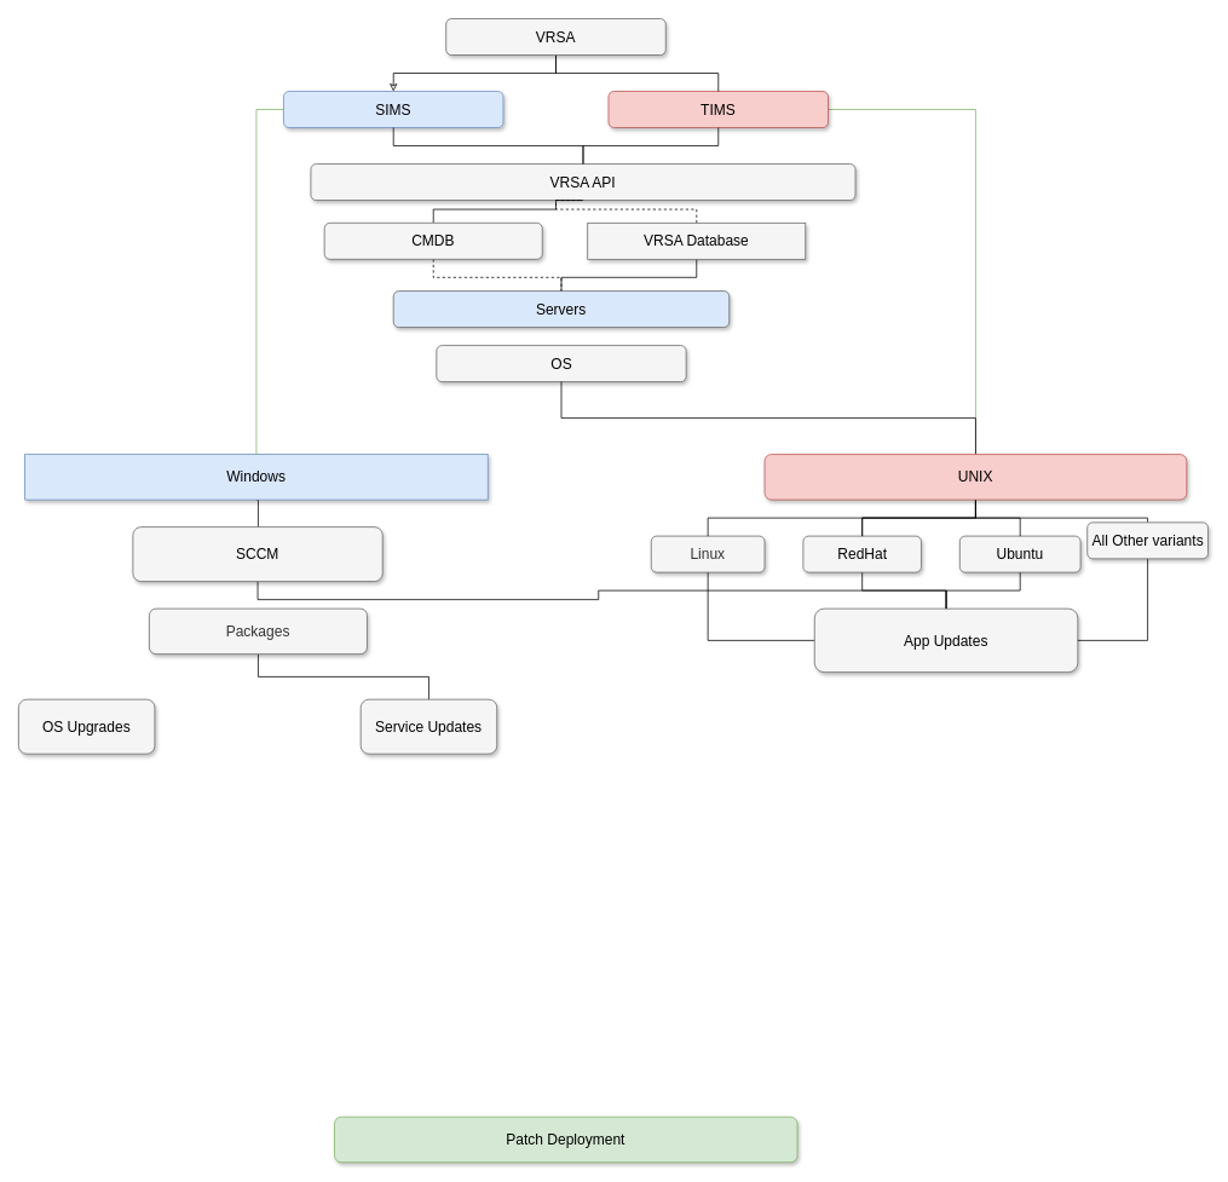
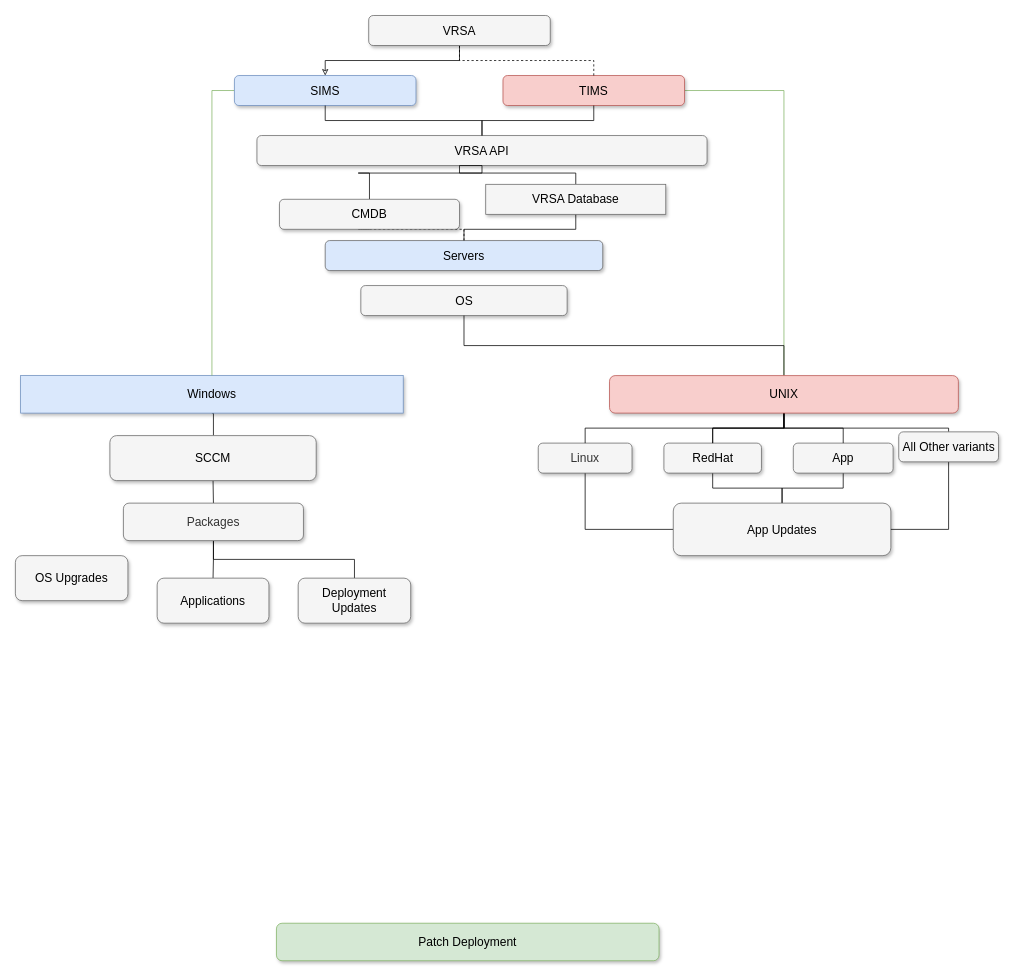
  <mxCell id="0" style=";html=1;" />
  <mxCell id="1" style=";html=1;" parent="0" />
  <mxCell id="2" style="edgeStyle=orthogonalEdgeStyle;rounded=0;orthogonalLoop=1;jettySize=auto;html=1;exitX=1;exitY=0.5;exitDx=0;exitDy=0;endArrow=none;endFill=0;fillColor=#d5e8d4;strokeColor=#82b366;" parent="1" source="3" target="28" edge="1"><mxGeometry relative="1" as="geometry" /></mxCell>
  <mxCell id="3" value="TIMS" style="whiteSpace=wrap;html=1;rounded=1;shadow=1;strokeWidth=1;fontSize=16;align=center;fillColor=#f8cecc;strokeColor=#b85450;" parent="1" vertex="1"><mxGeometry x="670" y="100" width="242" height="40" as="geometry" /></mxCell>
  <mxCell id="4" value="VRSA API" style="whiteSpace=wrap;html=1;rounded=1;shadow=1;strokeWidth=1;fontSize=16;align=center;fillColor=#f5f5f5;strokeColor=#666666;" parent="1" vertex="1"><mxGeometry x="342" y="180" width="600" height="40" as="geometry" /></mxCell>
  <mxCell id="5" style="edgeStyle=orthogonalEdgeStyle;rounded=0;orthogonalLoop=1;jettySize=auto;html=1;exitX=0.5;exitY=0;exitDx=0;exitDy=0;entryX=0.5;entryY=1;entryDx=0;entryDy=0;endArrow=none;endFill=0;" parent="1" source="7" target="4" edge="1"><mxGeometry relative="1" as="geometry"><Array as="points"><mxPoint x="477" y="230" /><mxPoint x="612" y="230" /></Array></mxGeometry></mxCell>
  <mxCell id="6" style="edgeStyle=orthogonalEdgeStyle;rounded=0;orthogonalLoop=1;jettySize=auto;html=1;exitX=0.5;exitY=1;exitDx=0;exitDy=0;entryX=0.5;entryY=0;entryDx=0;entryDy=0;endArrow=none;endFill=0;dashed=1;" parent="1" source="7" target="20" edge="1"><mxGeometry relative="1" as="geometry"><Array as="points"><mxPoint x="477" y="305" /><mxPoint x="618" y="305" /></Array></mxGeometry></mxCell>
- <mxCell id="7" value="CMDB" style="whiteSpace=wrap;html=1;rounded=1;shadow=1;strokeWidth=1;fontSize=16;align=center;fillColor=#f5f5f5;strokeColor=#666666;" parent="1" vertex="1"><mxGeometry x="357" y="245" width="240" height="40" as="geometry" /></mxCell>
+ <mxCell id="7" value="CMDB" style="whiteSpace=wrap;html=1;rounded=1;shadow=1;strokeWidth=1;fontSize=16;align=center;fillColor=#f5f5f5;strokeColor=#666666;" parent="1" vertex="1"><mxGeometry x="372" y="265" width="240" height="40" as="geometry" /></mxCell>
  <mxCell id="8" style="edgeStyle=orthogonalEdgeStyle;rounded=0;orthogonalLoop=1;jettySize=auto;html=1;exitX=0.5;exitY=1;exitDx=0;exitDy=0;entryX=0;entryY=0.5;entryDx=0;entryDy=0;endArrow=none;endFill=0;" parent="1" source="9" target="29" edge="1"><mxGeometry relative="1" as="geometry" /></mxCell>
  <mxCell id="9" value="Linux" style="whiteSpace=wrap;html=1;rounded=1;shadow=1;strokeWidth=1;fontSize=16;align=center;fillColor=#f5f5f5;strokeColor=#666666;fontColor=#333333;" parent="1" vertex="1"><mxGeometry x="717" y="590" width="125" height="40" as="geometry" /></mxCell>
  <mxCell id="10" style="edgeStyle=orthogonalEdgeStyle;rounded=0;orthogonalLoop=1;jettySize=auto;html=1;exitX=0.5;exitY=1;exitDx=0;exitDy=0;entryX=0.5;entryY=0;entryDx=0;entryDy=0;endArrow=none;endFill=0;" parent="1" source="11" target="29" edge="1"><mxGeometry relative="1" as="geometry" /></mxCell>
  <mxCell id="11" value="RedHat" style="whiteSpace=wrap;html=1;rounded=1;shadow=1;strokeWidth=1;fontSize=16;align=center;fillColor=#f5f5f5;strokeColor=#666666;" parent="1" vertex="1"><mxGeometry x="884.5" y="590" width="130" height="40" as="geometry" /></mxCell>
  <mxCell id="12" style="edgeStyle=orthogonalEdgeStyle;rounded=0;orthogonalLoop=1;jettySize=auto;html=1;exitX=0.5;exitY=1;exitDx=0;exitDy=0;endArrow=none;endFill=0;" parent="1" source="13" target="31" edge="1"><mxGeometry relative="1" as="geometry"><Array as="points"><mxPoint x="284" y="550" /></Array></mxGeometry></mxCell>
  <mxCell id="13" value="Windows" style="whiteSpace=wrap;html=1;shadow=1;strokeWidth=1;fontSize=16;align=center;fillColor=#dae8fc;strokeColor=#6c8ebf;rounded=0;" parent="1" vertex="1"><mxGeometry x="27" y="500" width="510" height="50" as="geometry" /></mxCell>
  <mxCell id="14" style="edgeStyle=orthogonalEdgeStyle;rounded=0;orthogonalLoop=1;jettySize=auto;html=1;exitX=0.5;exitY=1;exitDx=0;exitDy=0;entryX=0.5;entryY=0;entryDx=0;entryDy=0;endArrow=none;endFill=0;" parent="1" source="15" target="29" edge="1"><mxGeometry relative="1" as="geometry" /></mxCell>
- <mxCell id="15" value="Ubuntu" style="whiteSpace=wrap;html=1;rounded=1;shadow=1;strokeWidth=1;fontSize=16;align=center;fillColor=#f5f5f5;strokeColor=#666666;" parent="1" vertex="1"><mxGeometry x="1057" y="590" width="133" height="40" as="geometry" /></mxCell>
+ <mxCell id="15" value="App" style="whiteSpace=wrap;html=1;rounded=1;shadow=1;strokeWidth=1;fontSize=16;align=center;fillColor=#f5f5f5;strokeColor=#666666;" parent="1" vertex="1"><mxGeometry x="1057" y="590" width="133" height="40" as="geometry" /></mxCell>
  <mxCell id="16" style="edgeStyle=orthogonalEdgeStyle;rounded=0;orthogonalLoop=1;jettySize=auto;html=1;exitX=0;exitY=0.5;exitDx=0;exitDy=0;entryX=0.5;entryY=0;entryDx=0;entryDy=0;endArrow=none;endFill=0;fillColor=#d5e8d4;strokeColor=#82b366;" parent="1" source="17" target="13" edge="1"><mxGeometry relative="1" as="geometry" /></mxCell>
  <mxCell id="17" value="SIMS" style="whiteSpace=wrap;html=1;rounded=1;shadow=1;strokeWidth=1;fontSize=16;align=center;fillColor=#dae8fc;strokeColor=#6c8ebf;" parent="1" vertex="1"><mxGeometry x="312" y="100" width="242" height="40" as="geometry" /></mxCell>
  <mxCell id="18" style="edgeStyle=orthogonalEdgeStyle;html=1;startSize=6;endFill=0;endSize=6;strokeWidth=1;fontSize=16;rounded=0;endArrow=none;" parent="1" source="17" target="4" edge="1"><mxGeometry relative="1" as="geometry" /></mxCell>
  <mxCell id="19" style="edgeStyle=orthogonalEdgeStyle;html=1;startSize=6;endFill=0;endSize=6;strokeWidth=1;fontSize=16;rounded=0;endArrow=none;" parent="1" source="3" target="4" edge="1"><mxGeometry relative="1" as="geometry" /></mxCell>
  <mxCell id="20" value="Servers" style="whiteSpace=wrap;html=1;rounded=1;shadow=1;strokeWidth=1;fontSize=16;align=center;fillColor=#dae8fc;strokeColor=#666666;" parent="1" vertex="1"><mxGeometry x="433" y="320" width="370" height="40" as="geometry" /></mxCell>
  <mxCell id="21" value="OS" style="whiteSpace=wrap;html=1;rounded=1;shadow=1;strokeWidth=1;fontSize=16;align=center;fillColor=#f5f5f5;strokeColor=#666666;" parent="1" vertex="1"><mxGeometry x="480.5" y="380" width="275" height="40" as="geometry" /></mxCell>
  <mxCell id="22" style="edgeStyle=orthogonalEdgeStyle;rounded=0;orthogonalLoop=1;jettySize=auto;html=1;exitX=0.5;exitY=1;exitDx=0;exitDy=0;entryX=0.5;entryY=0;entryDx=0;entryDy=0;endArrow=none;endFill=0;" parent="1" source="28" target="11" edge="1"><mxGeometry relative="1" as="geometry" /></mxCell>
  <mxCell id="23" style="edgeStyle=orthogonalEdgeStyle;rounded=0;orthogonalLoop=1;jettySize=auto;html=1;exitX=0.5;exitY=1;exitDx=0;exitDy=0;entryX=0.5;entryY=0;entryDx=0;entryDy=0;endArrow=none;endFill=0;" parent="1" source="28" target="9" edge="1"><mxGeometry relative="1" as="geometry" /></mxCell>
  <mxCell id="24" style="edgeStyle=orthogonalEdgeStyle;rounded=0;orthogonalLoop=1;jettySize=auto;html=1;exitX=0.5;exitY=1;exitDx=0;exitDy=0;entryX=0.5;entryY=0;entryDx=0;entryDy=0;endArrow=none;endFill=0;" parent="1" source="28" target="15" edge="1"><mxGeometry relative="1" as="geometry" /></mxCell>
  <mxCell id="25" value="" style="edgeStyle=orthogonalEdgeStyle;rounded=0;orthogonalLoop=1;jettySize=auto;html=1;endArrow=none;endFill=0;" parent="1" source="28" target="11" edge="1"><mxGeometry relative="1" as="geometry" /></mxCell>
  <mxCell id="26" style="edgeStyle=orthogonalEdgeStyle;rounded=0;orthogonalLoop=1;jettySize=auto;html=1;exitX=0.5;exitY=0;exitDx=0;exitDy=0;entryX=0.5;entryY=1;entryDx=0;entryDy=0;endArrow=none;endFill=0;" parent="1" source="28" target="21" edge="1"><mxGeometry relative="1" as="geometry" /></mxCell>
  <mxCell id="27" style="edgeStyle=orthogonalEdgeStyle;rounded=0;orthogonalLoop=1;jettySize=auto;html=1;exitX=0.5;exitY=1;exitDx=0;exitDy=0;entryX=0.5;entryY=0;entryDx=0;entryDy=0;endArrow=none;endFill=0;" parent="1" source="28" target="45" edge="1"><mxGeometry relative="1" as="geometry" /></mxCell>
- <mxCell id="28" value="UNIX" style="whiteSpace=wrap;html=1;rounded=1;shadow=1;strokeWidth=1;fontSize=16;align=center;fillColor=#f8cecc;strokeColor=#b85450;" parent="1" vertex="1"><mxGeometry x="842" y="500" width="465" height="50" as="geometry" /></mxCell>
+ <mxCell id="28" value="UNIX" style="whiteSpace=wrap;html=1;rounded=1;shadow=1;strokeWidth=1;fontSize=16;align=center;fillColor=#f8cecc;strokeColor=#b85450;" parent="1" vertex="1"><mxGeometry x="812" y="500" width="465" height="50" as="geometry" /></mxCell>
  <mxCell id="29" value="App Updates" style="whiteSpace=wrap;html=1;rounded=1;shadow=1;strokeWidth=1;fontSize=16;align=center;fillColor=#f5f5f5;strokeColor=#666666;" parent="1" vertex="1"><mxGeometry x="897" y="670" width="290" height="70" as="geometry" /></mxCell>
- <mxCell id="30" style="edgeStyle=orthogonalEdgeStyle;rounded=0;orthogonalLoop=1;jettySize=auto;html=1;exitX=0.5;exitY=1;exitDx=0;exitDy=0;endArrow=none;endFill=0;" parent="1" source="31" target="29" edge="1"><mxGeometry relative="1" as="geometry" /></mxCell>
+ <mxCell id="30" style="edgeStyle=orthogonalEdgeStyle;rounded=0;orthogonalLoop=1;jettySize=auto;html=1;exitX=0.5;exitY=1;exitDx=0;exitDy=0;entryX=0.5;entryY=0;entryDx=0;entryDy=0;endArrow=none;endFill=0;" parent="1" source="31" target="40" edge="1"><mxGeometry relative="1" as="geometry" /></mxCell>
  <mxCell id="31" value="SCCM" style="whiteSpace=wrap;html=1;rounded=1;shadow=1;strokeWidth=1;fontSize=16;align=center;fillColor=#f5f5f5;strokeColor=#666666;" parent="1" vertex="1"><mxGeometry x="146" y="580" width="275" height="60" as="geometry" /></mxCell>
- <mxCell id="32" style="edgeStyle=orthogonalEdgeStyle;rounded=0;orthogonalLoop=1;jettySize=auto;html=1;exitX=0.5;exitY=0;exitDx=0;exitDy=0;entryX=0.5;entryY=1;entryDx=0;entryDy=0;endArrow=none;endFill=0;dashed=1;" parent="1" source="34" target="4" edge="1"><mxGeometry relative="1" as="geometry"><Array as="points"><mxPoint x="767" y="230" /><mxPoint x="612" y="230" /></Array></mxGeometry></mxCell>
+ <mxCell id="32" style="edgeStyle=orthogonalEdgeStyle;rounded=0;orthogonalLoop=1;jettySize=auto;html=1;exitX=0.5;exitY=0;exitDx=0;exitDy=0;entryX=0.5;entryY=1;entryDx=0;entryDy=0;endArrow=none;endFill=0;" parent="1" source="34" target="4" edge="1"><mxGeometry relative="1" as="geometry"><Array as="points"><mxPoint x="767" y="230" /><mxPoint x="612" y="230" /></Array></mxGeometry></mxCell>
  <mxCell id="33" style="edgeStyle=orthogonalEdgeStyle;rounded=0;orthogonalLoop=1;jettySize=auto;html=1;exitX=0.5;exitY=1;exitDx=0;exitDy=0;entryX=0.5;entryY=0;entryDx=0;entryDy=0;endArrow=none;endFill=0;" parent="1" source="34" target="20" edge="1"><mxGeometry relative="1" as="geometry"><Array as="points"><mxPoint x="767" y="305" /><mxPoint x="618" y="305" /></Array></mxGeometry></mxCell>
  <mxCell id="34" value="VRSA Database" style="whiteSpace=wrap;html=1;shadow=1;strokeWidth=1;fontSize=16;align=center;fillColor=#f5f5f5;strokeColor=#666666;rounded=0;" parent="1" vertex="1"><mxGeometry x="647" y="245" width="240" height="40" as="geometry" /></mxCell>
  <mxCell id="35" style="edgeStyle=orthogonalEdgeStyle;rounded=0;orthogonalLoop=1;jettySize=auto;html=1;exitX=0.5;exitY=1;exitDx=0;exitDy=0;entryX=0.5;entryY=0;entryDx=0;entryDy=0;endArrow=classic;endFill=0;" parent="1" source="37" target="17" edge="1"><mxGeometry relative="1" as="geometry" /></mxCell>
- <mxCell id="36" style="edgeStyle=orthogonalEdgeStyle;rounded=0;orthogonalLoop=1;jettySize=auto;html=1;exitX=0.5;exitY=1;exitDx=0;exitDy=0;entryX=0.5;entryY=0;entryDx=0;entryDy=0;endArrow=none;endFill=0;" parent="1" source="37" target="3" edge="1"><mxGeometry relative="1" as="geometry" /></mxCell>
+ <mxCell id="36" style="edgeStyle=orthogonalEdgeStyle;rounded=0;orthogonalLoop=1;jettySize=auto;html=1;exitX=0.5;exitY=1;exitDx=0;exitDy=0;entryX=0.5;entryY=0;entryDx=0;entryDy=0;endArrow=none;endFill=0;dashed=1;" parent="1" source="37" target="3" edge="1"><mxGeometry relative="1" as="geometry" /></mxCell>
  <mxCell id="37" value="VRSA" style="whiteSpace=wrap;html=1;rounded=1;shadow=1;strokeWidth=1;fontSize=16;align=center;fillColor=#f5f5f5;strokeColor=#666666;" parent="1" vertex="1"><mxGeometry x="491" y="20" width="242" height="40" as="geometry" /></mxCell>
+ <mxCell id="38" style="edgeStyle=orthogonalEdgeStyle;rounded=0;orthogonalLoop=1;jettySize=auto;html=1;exitX=0.5;exitY=1;exitDx=0;exitDy=0;entryX=0.5;entryY=0;entryDx=0;entryDy=0;endArrow=none;endFill=0;" parent="1" source="40" target="42" edge="1"><mxGeometry relative="1" as="geometry"><Array as="points"><mxPoint x="284" y="745" /></Array></mxGeometry></mxCell>
  <mxCell id="39" style="edgeStyle=orthogonalEdgeStyle;rounded=0;orthogonalLoop=1;jettySize=auto;html=1;exitX=0.5;exitY=1;exitDx=0;exitDy=0;entryX=0.5;entryY=0;entryDx=0;entryDy=0;endArrow=none;endFill=0;" parent="1" source="40" target="43" edge="1"><mxGeometry relative="1" as="geometry" /></mxCell>
  <mxCell id="40" value="Packages" style="whiteSpace=wrap;html=1;rounded=1;shadow=1;strokeWidth=1;fontSize=16;align=center;fillColor=#f5f5f5;strokeColor=#666666;fontColor=#333333;" parent="1" vertex="1"><mxGeometry x="164" y="670" width="240" height="50" as="geometry" /></mxCell>
- <mxCell id="41" value="OS Upgrades" style="whiteSpace=wrap;html=1;rounded=1;shadow=1;strokeWidth=1;fontSize=16;align=center;fillColor=#f5f5f5;strokeColor=#666666;" parent="1" vertex="1"><mxGeometry x="20" y="770" width="150" height="60" as="geometry" /></mxCell>
- <mxCell id="43" value="Service Updates" style="whiteSpace=wrap;html=1;rounded=1;shadow=1;strokeWidth=1;fontSize=16;align=center;fillColor=#f5f5f5;strokeColor=#666666;" parent="1" vertex="1"><mxGeometry x="397" y="770" width="150" height="60" as="geometry" /></mxCell>
+ <mxCell id="41" value="OS Upgrades" style="whiteSpace=wrap;html=1;rounded=1;shadow=1;strokeWidth=1;fontSize=16;align=center;fillColor=#f5f5f5;strokeColor=#666666;" parent="1" vertex="1"><mxGeometry x="20" y="740" width="150" height="60" as="geometry" /></mxCell>
+ <mxCell id="42" value="Applications" style="whiteSpace=wrap;html=1;rounded=1;shadow=1;strokeWidth=1;fontSize=16;align=center;fillColor=#f5f5f5;strokeColor=#666666;" parent="1" vertex="1"><mxGeometry x="209" y="770" width="149" height="60" as="geometry" /></mxCell>
+ <mxCell id="43" value="Deployment Updates" style="whiteSpace=wrap;html=1;rounded=1;shadow=1;strokeWidth=1;fontSize=16;align=center;fillColor=#f5f5f5;strokeColor=#666666;" parent="1" vertex="1"><mxGeometry x="397" y="770" width="150" height="60" as="geometry" /></mxCell>
  <mxCell id="44" style="edgeStyle=orthogonalEdgeStyle;rounded=0;orthogonalLoop=1;jettySize=auto;html=1;exitX=0.5;exitY=1;exitDx=0;exitDy=0;entryX=1;entryY=0.5;entryDx=0;entryDy=0;endArrow=none;endFill=0;" parent="1" source="45" target="29" edge="1"><mxGeometry relative="1" as="geometry" /></mxCell>
  <mxCell id="45" value="All Other variants" style="whiteSpace=wrap;html=1;rounded=1;shadow=1;strokeWidth=1;fontSize=16;align=center;fillColor=#f5f5f5;strokeColor=#666666;" parent="1" vertex="1"><mxGeometry x="1197.5" y="575" width="133" height="40" as="geometry" /></mxCell>
  <mxCell id="46" value="Patch Deployment" style="whiteSpace=wrap;html=1;rounded=1;shadow=1;strokeWidth=1;fontSize=16;align=center;fillColor=#d5e8d4;strokeColor=#82b366;" parent="1" vertex="1"><mxGeometry x="368" y="1230" width="510" height="50" as="geometry" /></mxCell>
